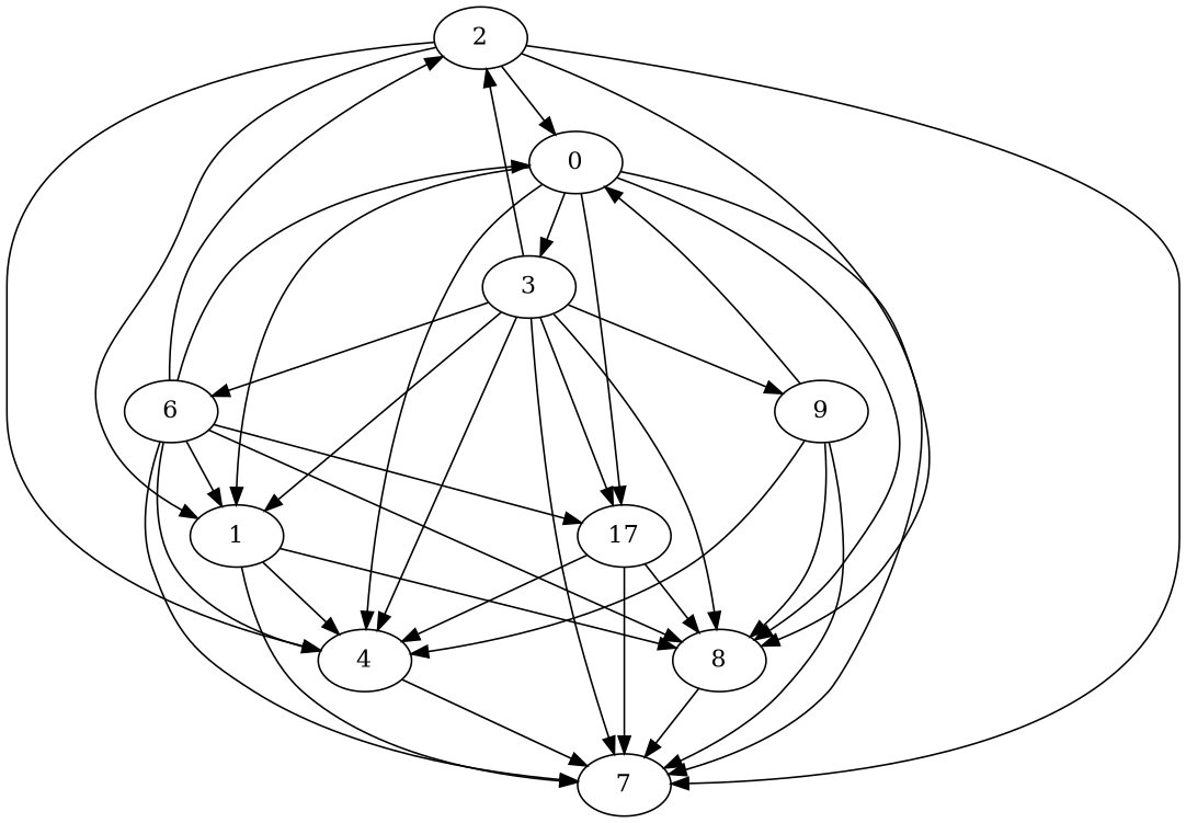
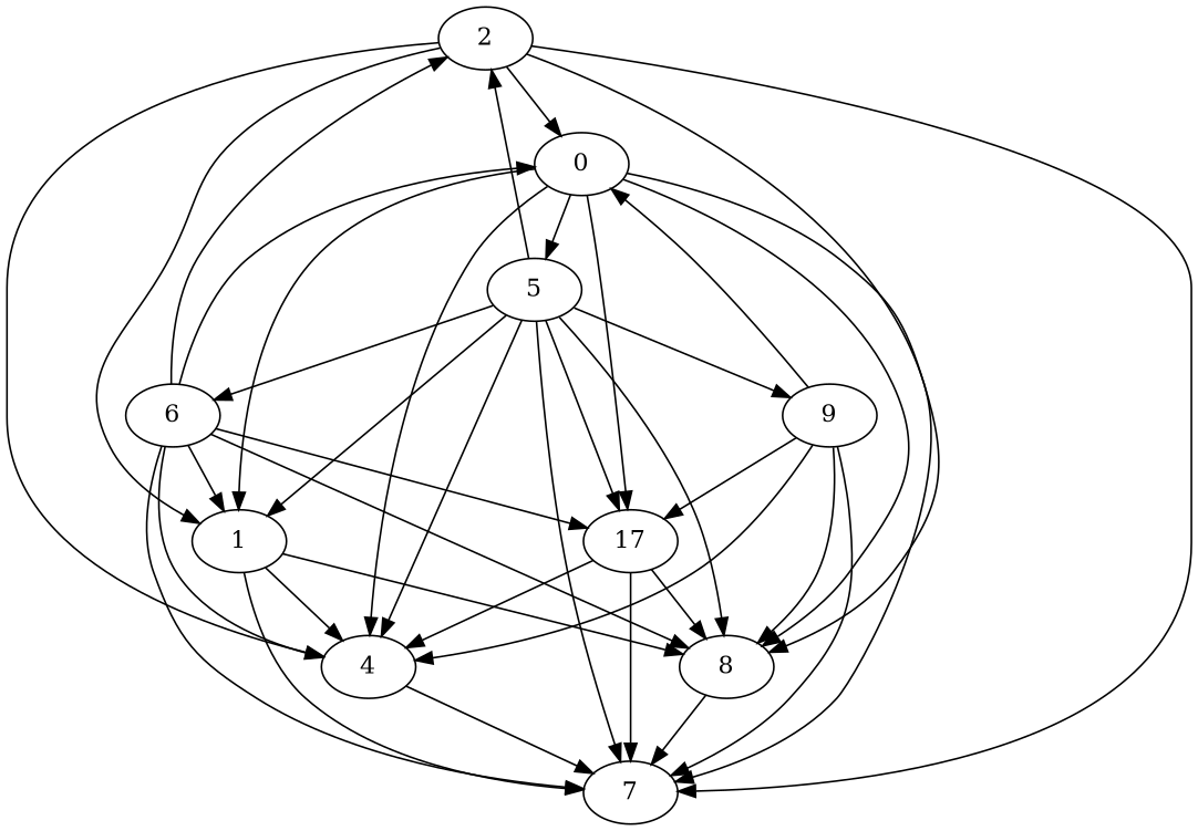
  digraph {
    1
    4
    7
    8
    2
    n6 [label=0]
-   5 [label=3]
+   5
    n8 [label=17]
    6
    9
    1 -> 4
    1 -> 7
    1 -> 8
    4 -> 7
    8 -> 7
    2 -> 1
    2 -> 4
    2 -> 7
    2 -> 8
    2 -> n6
    n6 -> 1
    n6 -> 4
    n6 -> 7
    n6 -> 8
    n6 -> 5
    n6 -> n8
    5 -> 1
    5 -> 4
    5 -> 7
    5 -> 8
    5 -> 2
    5 -> n8
    5 -> 6
    5 -> 9
    n8 -> 4
    n8 -> 7
    n8 -> 8
    6 -> 1
    6 -> 4
    6 -> 7
    6 -> 8
    6 -> 2
    6 -> n6
    6 -> n8
    9 -> 4
    9 -> 7
    9 -> 8
    9 -> n6
+   9 -> n8
  }
